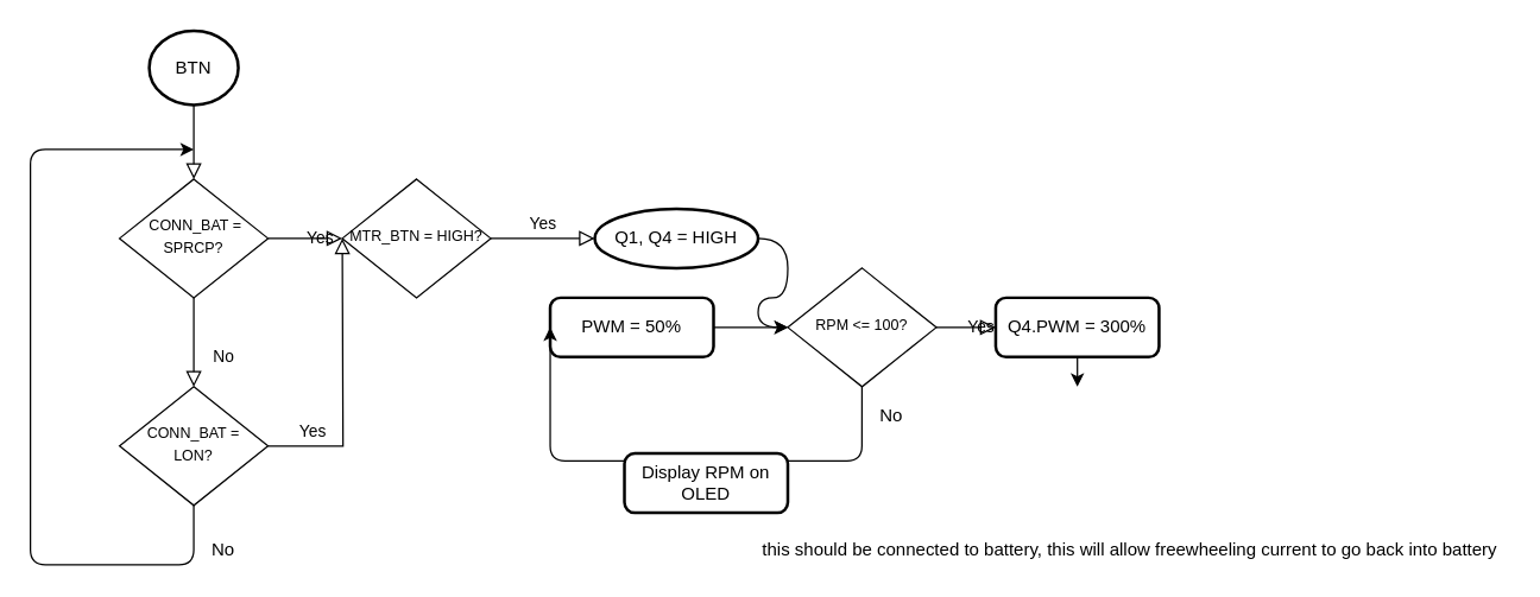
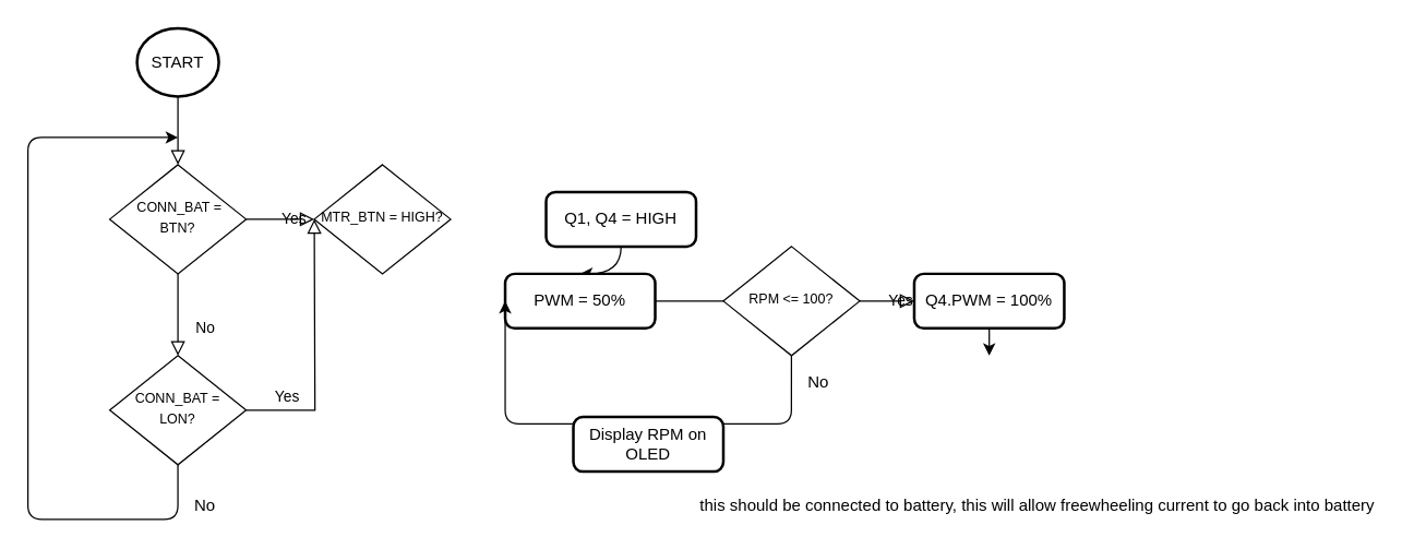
  <mxCell id="0" />
  <mxCell id="1" parent="0" />
  <mxCell id="2" value="" style="rounded=0;html=1;jettySize=auto;orthogonalLoop=1;fontSize=11;endArrow=block;endFill=0;endSize=8;strokeWidth=1;shadow=0;labelBackgroundColor=none;edgeStyle=orthogonalEdgeStyle;" parent="1" edge="1"><mxGeometry relative="1" as="geometry"><mxPoint x="130" y="70" as="sourcePoint" /><mxPoint x="130" y="120" as="targetPoint" /></mxGeometry></mxCell>
- <mxCell id="3" value="Yes" style="edgeStyle=orthogonalEdgeStyle;rounded=0;html=1;jettySize=auto;orthogonalLoop=1;fontSize=11;endArrow=block;endFill=0;endSize=8;strokeWidth=1;shadow=0;labelBackgroundColor=none;entryX=0;entryY=0.5;entryDx=0;entryDy=0;" parent="1" source="4" target="15" edge="1"><mxGeometry y="10" relative="1" as="geometry"><mxPoint as="offset" /><mxPoint x="380" y="160" as="targetPoint" /></mxGeometry></mxCell>
  <mxCell id="4" value="&lt;font style=&quot;font-size: 10px&quot;&gt;MTR_BTN = HIGH?&lt;/font&gt;" style="rhombus;whiteSpace=wrap;html=1;shadow=0;fontFamily=Helvetica;fontSize=12;align=center;strokeWidth=1;spacing=6;spacingTop=-4;" parent="1" vertex="1"><mxGeometry x="230" y="120" width="100" height="80" as="geometry" /></mxCell>
  <mxCell id="5" value="No" style="rounded=0;html=1;jettySize=auto;orthogonalLoop=1;fontSize=11;endArrow=block;endFill=0;endSize=8;strokeWidth=1;shadow=0;labelBackgroundColor=none;edgeStyle=orthogonalEdgeStyle;" edge="1" parent="1" source="7"><mxGeometry x="0.333" y="20" relative="1" as="geometry"><mxPoint as="offset" /><mxPoint x="130" y="260" as="targetPoint" /></mxGeometry></mxCell>
  <mxCell id="6" value="Yes" style="edgeStyle=orthogonalEdgeStyle;rounded=0;html=1;jettySize=auto;orthogonalLoop=1;fontSize=11;endArrow=block;endFill=0;endSize=8;strokeWidth=1;shadow=0;labelBackgroundColor=none;" edge="1" parent="1" source="7"><mxGeometry y="10" relative="1" as="geometry"><mxPoint as="offset" /><mxPoint x="230" y="160" as="targetPoint" /></mxGeometry></mxCell>
- <mxCell id="7" value="&lt;font style=&quot;font-size: 10px&quot;&gt;&amp;nbsp;CONN_BAT = SPRCP?&lt;/font&gt;" style="rhombus;whiteSpace=wrap;html=1;shadow=0;fontFamily=Helvetica;fontSize=12;align=center;strokeWidth=1;spacing=6;spacingTop=-4;" vertex="1" parent="1"><mxGeometry x="80" y="120" width="100" height="80" as="geometry" /></mxCell>
+ <mxCell id="7" value="&lt;font style=&quot;font-size: 10px&quot;&gt;&amp;nbsp;CONN_BAT = BTN?&lt;/font&gt;" style="rhombus;whiteSpace=wrap;html=1;shadow=0;fontFamily=Helvetica;fontSize=12;align=center;strokeWidth=1;spacing=6;spacingTop=-4;" vertex="1" parent="1"><mxGeometry x="80" y="120" width="100" height="80" as="geometry" /></mxCell>
  <mxCell id="8" value="Yes" style="edgeStyle=orthogonalEdgeStyle;rounded=0;html=1;jettySize=auto;orthogonalLoop=1;fontSize=11;endArrow=block;endFill=0;endSize=8;strokeWidth=1;shadow=0;labelBackgroundColor=none;" edge="1" parent="1" source="9"><mxGeometry x="-0.684" y="10" relative="1" as="geometry"><mxPoint as="offset" /><mxPoint x="230" y="160" as="targetPoint" /></mxGeometry></mxCell>
  <mxCell id="9" value="&lt;span style=&quot;font-size: 10px&quot;&gt;CONN_BAT = LON?&lt;/span&gt;" style="rhombus;whiteSpace=wrap;html=1;shadow=0;fontFamily=Helvetica;fontSize=12;align=center;strokeWidth=1;spacing=6;spacingTop=-4;" vertex="1" parent="1"><mxGeometry x="80" y="260" width="100" height="80" as="geometry" /></mxCell>
  <mxCell id="10" value="" style="edgeStyle=segmentEdgeStyle;endArrow=classic;html=1;" edge="1" parent="1"><mxGeometry width="50" height="50" relative="1" as="geometry"><mxPoint x="129.97" y="340" as="sourcePoint" /><mxPoint x="130" y="100" as="targetPoint" /><Array as="points"><mxPoint x="130" y="380" /><mxPoint x="20" y="380" /><mxPoint x="20" y="100" /></Array></mxGeometry></mxCell>
  <mxCell id="11" value="No" style="text;html=1;strokeColor=none;fillColor=none;align=center;verticalAlign=middle;whiteSpace=wrap;rounded=0;" vertex="1" parent="1"><mxGeometry x="130" y="360" width="40" height="20" as="geometry" /></mxCell>
- <mxCell id="12" value="BTN" style="strokeWidth=2;html=1;shape=mxgraph.flowchart.start_2;whiteSpace=wrap;" vertex="1" parent="1"><mxGeometry x="100" y="20" width="60" height="50" as="geometry" /></mxCell>
+ <mxCell id="12" value="START" style="strokeWidth=2;html=1;shape=mxgraph.flowchart.start_2;whiteSpace=wrap;" vertex="1" parent="1"><mxGeometry x="100" y="20" width="60" height="50" as="geometry" /></mxCell>
  <mxCell id="13" value="" style="edgeStyle=segmentEdgeStyle;endArrow=classic;html=1;strokeColor=#FFFFFF;" edge="1" parent="1"><mxGeometry width="50" height="50" relative="1" as="geometry"><mxPoint x="270" y="260" as="sourcePoint" /><mxPoint x="320" y="210" as="targetPoint" /></mxGeometry></mxCell>
- <mxCell id="14" value="" style="edgeStyle=orthogonalEdgeStyle;curved=1;orthogonalLoop=1;jettySize=auto;html=1;strokeColor=#000000;" edge="1" parent="1" source="15" target="19"><mxGeometry relative="1" as="geometry" /></mxCell>
- <mxCell id="15" value="Q1, Q4 = HIGH" style="ellipse;whiteSpace=wrap;html=1;absoluteArcSize=1;arcSize=14;strokeWidth=2;" vertex="1" parent="1"><mxGeometry x="400" y="140" width="110" height="40" as="geometry" /></mxCell>
- <mxCell id="16" value="" style="edgeStyle=orthogonalEdgeStyle;curved=1;orthogonalLoop=1;jettySize=auto;html=1;strokeColor=#000000;" edge="1" parent="1" source="17" target="19"><mxGeometry relative="1" as="geometry" /></mxCell>
+ <mxCell id="14" value="" style="edgeStyle=orthogonalEdgeStyle;curved=1;orthogonalLoop=1;jettySize=auto;html=1;strokeColor=#000000;" edge="1" parent="1" source="15" target="17"><mxGeometry relative="1" as="geometry" /></mxCell>
+ <mxCell id="15" value="Q1, Q4 = HIGH" style="rounded=1;whiteSpace=wrap;html=1;absoluteArcSize=1;arcSize=14;strokeWidth=2;" vertex="1" parent="1"><mxGeometry x="400" y="140" width="110" height="40" as="geometry" /></mxCell>
+ <mxCell id="16" value="" style="edgeStyle=orthogonalEdgeStyle;curved=1;orthogonalLoop=1;jettySize=auto;html=1;strokeColor=#000000;endArrow=none;" edge="1" parent="1" source="17" target="19"><mxGeometry relative="1" as="geometry" /></mxCell>
  <mxCell id="17" value="PWM = 50%" style="rounded=1;whiteSpace=wrap;html=1;absoluteArcSize=1;arcSize=14;strokeWidth=2;" vertex="1" parent="1"><mxGeometry x="370" y="200" width="110" height="40" as="geometry" /></mxCell>
  <mxCell id="18" value="Yes" style="edgeStyle=orthogonalEdgeStyle;rounded=0;html=1;jettySize=auto;orthogonalLoop=1;fontSize=11;endArrow=block;endFill=0;endSize=8;strokeWidth=1;shadow=0;labelBackgroundColor=none;" edge="1" parent="1" source="19"><mxGeometry y="10" relative="1" as="geometry"><mxPoint as="offset" /><mxPoint x="670" y="220" as="targetPoint" /></mxGeometry></mxCell>
  <mxCell id="19" value="&lt;font style=&quot;font-size: 10px&quot;&gt;RPM &amp;lt;= 100?&lt;/font&gt;" style="rhombus;whiteSpace=wrap;html=1;shadow=0;fontFamily=Helvetica;fontSize=12;align=center;strokeWidth=1;spacing=6;spacingTop=-4;" vertex="1" parent="1"><mxGeometry x="530" y="180" width="100" height="80" as="geometry" /></mxCell>
  <mxCell id="20" value="" style="edgeStyle=segmentEdgeStyle;endArrow=classic;html=1;strokeColor=#000000;entryX=0;entryY=0.5;entryDx=0;entryDy=0;" edge="1" parent="1" target="17"><mxGeometry width="50" height="50" relative="1" as="geometry"><mxPoint x="579.94" y="260" as="sourcePoint" /><mxPoint x="369.97" y="220" as="targetPoint" /><Array as="points"><mxPoint x="580" y="310" /><mxPoint x="370" y="310" /><mxPoint x="370" y="220" /></Array></mxGeometry></mxCell>
  <mxCell id="21" value="No" style="text;html=1;strokeColor=none;fillColor=none;align=center;verticalAlign=middle;whiteSpace=wrap;rounded=0;" vertex="1" parent="1"><mxGeometry x="580" y="270" width="40" height="20" as="geometry" /></mxCell>
  <mxCell id="22" value="Display RPM on OLED" style="rounded=1;whiteSpace=wrap;html=1;absoluteArcSize=1;arcSize=14;strokeWidth=2;" vertex="1" parent="1"><mxGeometry x="420" y="305" width="110" height="40" as="geometry" /></mxCell>
  <mxCell id="23" value="" style="edgeStyle=orthogonalEdgeStyle;curved=1;orthogonalLoop=1;jettySize=auto;html=1;strokeColor=#000000;" edge="1" parent="1" source="24"><mxGeometry relative="1" as="geometry"><mxPoint x="725" y="260" as="targetPoint" /></mxGeometry></mxCell>
- <mxCell id="24" value="Q4.PWM = 300%" style="rounded=1;whiteSpace=wrap;html=1;absoluteArcSize=1;arcSize=14;strokeWidth=2;" vertex="1" parent="1"><mxGeometry x="670" y="200" width="110" height="40" as="geometry" /></mxCell>
+ <mxCell id="24" value="Q4.PWM = 100%" style="rounded=1;whiteSpace=wrap;html=1;absoluteArcSize=1;arcSize=14;strokeWidth=2;" vertex="1" parent="1"><mxGeometry x="670" y="200" width="110" height="40" as="geometry" /></mxCell>
  <mxCell id="25" value="this should be connected to battery, this will allow freewheeling current to go back into battery" style="text;html=1;align=center;verticalAlign=middle;resizable=0;points=[];autosize=1;" vertex="1" parent="1"><mxGeometry x="505" y="360" width="510" height="20" as="geometry" /></mxCell>
